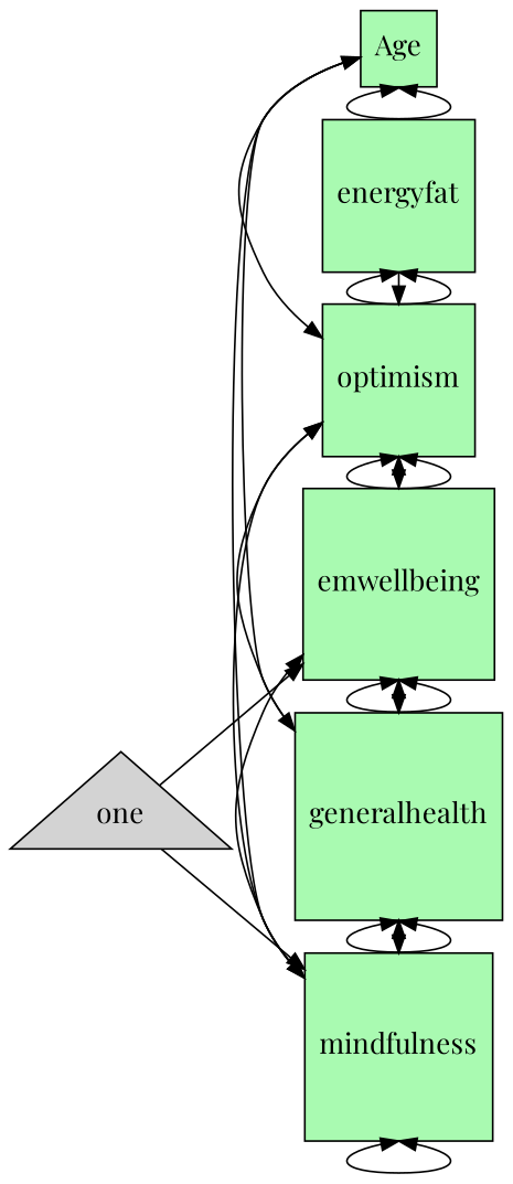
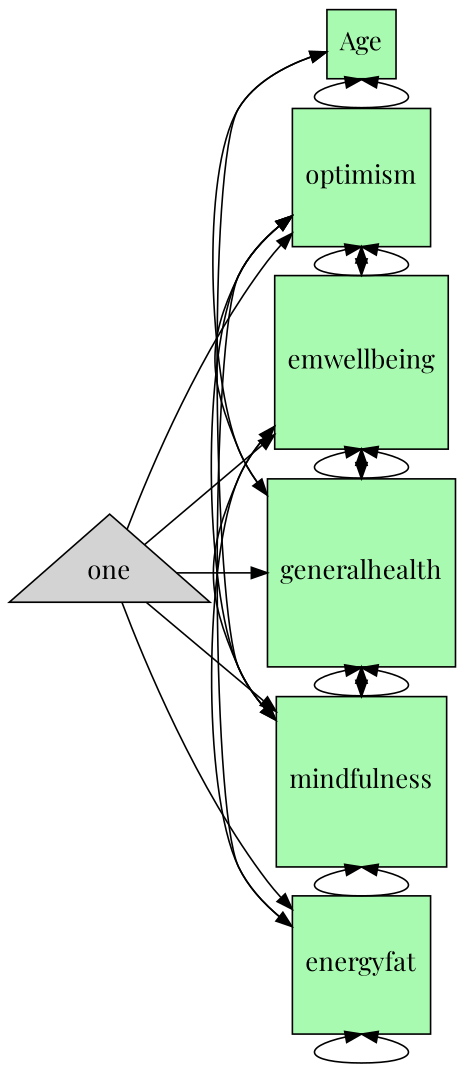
  digraph {
    fontname="Playfair Display"
    rankdir=LR
    node [fillcolor="#a9fab1" fontname="Playfair Display" fontsize=16 shape=square style=filled]
    edge [dir=both fontname="Playfair Display"]
    Age [height=0.5 width=0.5]
    energyfat [height=0.5 width=0.5]
    emwellbeing [height=0.5 width=0.5]
    generalhealth [height=0.5 width=0.5]
    mindfulness [height=0.5 width=0.5]
    optimism [height=0.5 width=0.5]
    one [shape=triangle fillcolor=""]
    subgraph sub_1 {
      rank=max
      Age
      energyfat
      emwellbeing
      generalhealth
      mindfulness
      optimism
    }
    Age -> Age [headport=s tailport=s]
    Age -> generalhealth
    Age -> mindfulness
    energyfat -> energyfat [headport=s tailport=s]
    energyfat -> optimism [dir=forward]
+   emwellbeing -> energyfat [dir=forward]
    emwellbeing -> emwellbeing [headport=s tailport=s]
    emwellbeing -> generalhealth
    emwellbeing -> mindfulness
    generalhealth -> generalhealth [headport=s tailport=s]
    generalhealth -> mindfulness
    generalhealth -> optimism [dir=forward]
    mindfulness -> mindfulness [headport=s tailport=s]
    mindfulness -> optimism [dir=forward]
    optimism -> emwellbeing
    optimism -> optimism [headport=s tailport=s]
+   one -> energyfat [dir=forward]
    one -> emwellbeing [dir=forward]
+   one -> generalhealth [dir=forward]
    one -> mindfulness [dir=forward]
-   Age -> optimism [dir=forward]
+   one -> optimism [dir=forward]
  }
